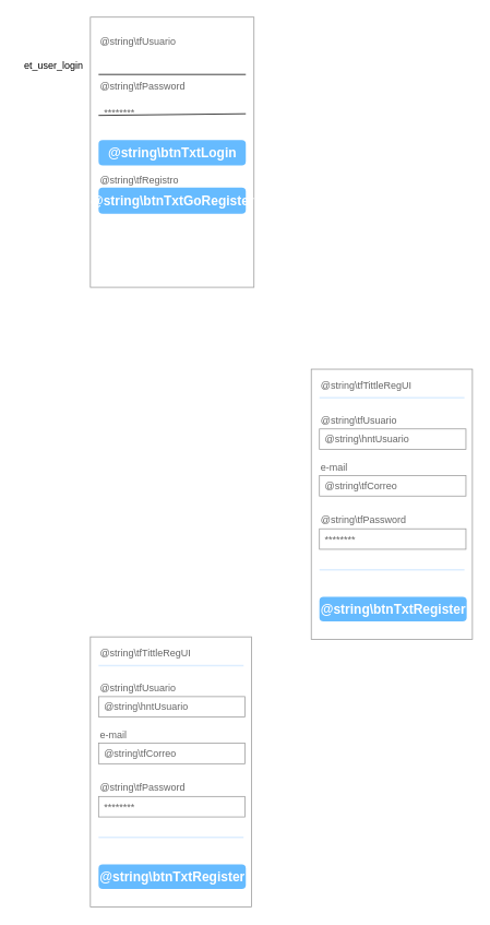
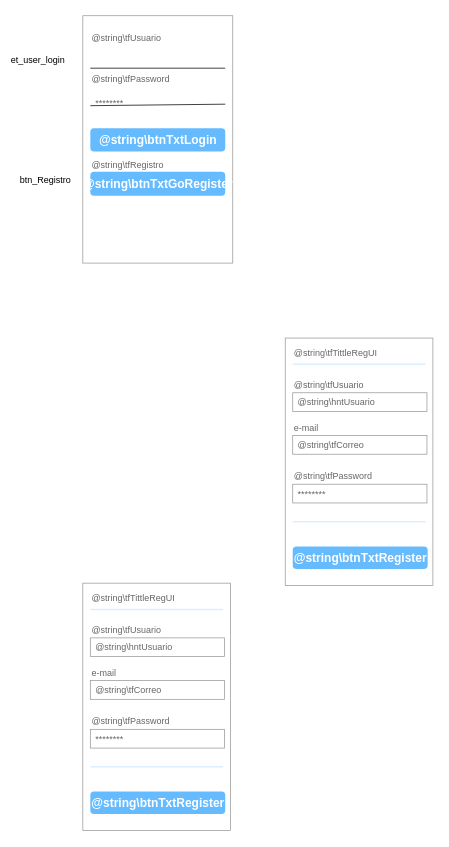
  <mxCell id="0" />
  <mxCell id="1" parent="0" />
  <mxCell id="2" value="" style="strokeWidth=1;shadow=0;dashed=0;align=center;html=1;shape=mxgraph.mockup.forms.rrect;rSize=0;strokeColor=#999999;fillColor=#ffffff;" parent="1" vertex="1"><mxGeometry x="110" y="20" width="200" height="330" as="geometry" /></mxCell>
  <mxCell id="3" value="" style="strokeWidth=1;shadow=0;dashed=0;align=center;html=1;shape=mxgraph.mockup.forms.anchor;fontSize=12;fontColor=#666666;align=left;resizeWidth=1;spacingLeft=0;" parent="2" vertex="1"><mxGeometry width="100" height="20" relative="1" as="geometry"><mxPoint x="10" y="10" as="offset" /></mxGeometry></mxCell>
  <mxCell id="4" value="@string\tfUsuario" style="strokeWidth=1;shadow=0;dashed=0;align=center;html=1;shape=mxgraph.mockup.forms.anchor;fontSize=12;fontColor=#666666;align=left;resizeWidth=1;spacingLeft=0;" parent="2" vertex="1"><mxGeometry width="100" height="20" relative="1" as="geometry"><mxPoint x="10" y="20" as="offset" /></mxGeometry></mxCell>
  <mxCell id="5" value="" style="strokeWidth=1;shadow=0;dashed=0;align=center;html=1;shape=mxgraph.mockup.forms.rrect;rSize=0;fontColor=#666666;align=left;spacingLeft=5;resizeWidth=1;fillColor=none;strokeColor=none;" parent="2" vertex="1"><mxGeometry width="180" height="25" relative="1" as="geometry"><mxPoint x="10" y="49" as="offset" /></mxGeometry></mxCell>
  <mxCell id="6" value="@string\tfPassword" style="strokeWidth=1;shadow=0;dashed=0;align=center;html=1;shape=mxgraph.mockup.forms.anchor;fontSize=12;fontColor=#666666;align=left;resizeWidth=1;spacingLeft=0;" parent="2" vertex="1"><mxGeometry width="140" height="20" relative="1" as="geometry"><mxPoint x="10" y="75" as="offset" /></mxGeometry></mxCell>
  <mxCell id="7" value="********" style="strokeWidth=1;shadow=0;dashed=0;align=center;html=1;shape=mxgraph.mockup.forms.rrect;rSize=0;fontColor=#666666;align=left;spacingLeft=5;resizeWidth=1;strokeColor=none;fillColor=none;" parent="2" vertex="1"><mxGeometry width="180" height="25" relative="1" as="geometry"><mxPoint x="10" y="104" as="offset" /></mxGeometry></mxCell>
  <mxCell id="8" value="@string\btnTxtLogin" style="strokeWidth=1;shadow=0;dashed=0;align=center;html=1;shape=mxgraph.mockup.forms.rrect;rSize=5;strokeColor=none;fontColor=#ffffff;fillColor=#66bbff;fontSize=16;fontStyle=1;" parent="2" vertex="1"><mxGeometry y="1" width="180" height="31" relative="1" as="geometry"><mxPoint x="10" y="-180" as="offset" /></mxGeometry></mxCell>
  <mxCell id="9" value="" style="strokeWidth=1;shadow=0;dashed=0;align=center;html=1;shape=mxgraph.mockup.forms.anchor;fontSize=12;fontColor=#9999ff;align=left;spacingLeft=0;fontStyle=4;resizeWidth=1;" parent="2" vertex="1"><mxGeometry y="1" width="150" height="20" relative="1" as="geometry"><mxPoint x="10" y="-180" as="offset" /></mxGeometry></mxCell>
  <mxCell id="10" value="@string\tfRegistro" style="strokeWidth=1;shadow=0;dashed=0;align=center;html=1;shape=mxgraph.mockup.forms.anchor;fontSize=12;fontColor=#666666;align=left;spacingLeft=0;resizeWidth=1;" parent="2" vertex="1"><mxGeometry y="1" width="150" height="20" relative="1" as="geometry"><mxPoint x="10" y="-140" as="offset" /></mxGeometry></mxCell>
  <mxCell id="11" value="@string\btnTxtGoRegister" style="strokeWidth=1;shadow=0;dashed=0;align=center;html=1;shape=mxgraph.mockup.forms.rrect;rSize=5;strokeColor=none;fontColor=#ffffff;fillColor=#66bbff;fontSize=16;fontStyle=1;" parent="2" vertex="1"><mxGeometry y="1" width="180" height="32" relative="1" as="geometry"><mxPoint x="10" y="-122" as="offset" /></mxGeometry></mxCell>
  <mxCell id="12" value="" style="endArrow=none;html=1;" edge="1" parent="2"><mxGeometry width="50" height="50" relative="1" as="geometry"><mxPoint x="10" y="70" as="sourcePoint" /><mxPoint x="190" y="70" as="targetPoint" /></mxGeometry></mxCell>
  <mxCell id="13" value="" style="endArrow=none;html=1;entryX=1;entryY=0.56;entryDx=0;entryDy=0;entryPerimeter=0;" edge="1" parent="2" target="7"><mxGeometry width="50" height="50" relative="1" as="geometry"><mxPoint x="10" y="120" as="sourcePoint" /><mxPoint x="180" y="120" as="targetPoint" /></mxGeometry></mxCell>
  <mxCell id="14" value="" style="strokeWidth=1;shadow=0;dashed=0;align=center;html=1;shape=mxgraph.mockup.forms.rrect;rSize=0;strokeColor=#999999;fillColor=#ffffff;" parent="1" vertex="1"><mxGeometry x="380" y="450" width="197" height="330" as="geometry" /></mxCell>
  <mxCell id="15" value="@string\tfTittleRegUI" style="strokeWidth=1;shadow=0;dashed=0;align=center;html=1;shape=mxgraph.mockup.forms.anchor;fontSize=12;fontColor=#666666;align=left;resizeWidth=1;spacingLeft=0;" parent="14" vertex="1"><mxGeometry width="147.487" height="20" relative="1" as="geometry"><mxPoint x="10" y="10" as="offset" /></mxGeometry></mxCell>
  <mxCell id="16" value="" style="shape=line;strokeColor=#ddeeff;strokeWidth=2;html=1;resizeWidth=1;" parent="14" vertex="1"><mxGeometry width="177.3" height="10" relative="1" as="geometry"><mxPoint x="10" y="30" as="offset" /></mxGeometry></mxCell>
  <mxCell id="17" value="@string\tfUsuario" style="strokeWidth=1;shadow=0;dashed=0;align=center;html=1;shape=mxgraph.mockup.forms.anchor;fontSize=12;fontColor=#666666;align=left;resizeWidth=1;spacingLeft=0;" parent="14" vertex="1"><mxGeometry width="98.5" height="20" relative="1" as="geometry"><mxPoint x="10" y="53" as="offset" /></mxGeometry></mxCell>
  <mxCell id="18" value="@string\hntUsuario" style="strokeWidth=1;shadow=0;dashed=0;align=center;html=1;shape=mxgraph.mockup.forms.rrect;rSize=0;strokeColor=#999999;fontColor=#666666;align=left;spacingLeft=5;resizeWidth=1;" parent="14" vertex="1"><mxGeometry width="179.091" height="25" relative="1" as="geometry"><mxPoint x="10" y="73" as="offset" /></mxGeometry></mxCell>
  <mxCell id="19" value="@string\tfPassword" style="strokeWidth=1;shadow=0;dashed=0;align=center;html=1;shape=mxgraph.mockup.forms.anchor;fontSize=12;fontColor=#666666;align=left;resizeWidth=1;spacingLeft=0;" parent="14" vertex="1"><mxGeometry width="98.5" height="20" relative="1" as="geometry"><mxPoint x="10" y="175" as="offset" /></mxGeometry></mxCell>
  <mxCell id="20" value="********" style="strokeWidth=1;shadow=0;dashed=0;align=center;html=1;shape=mxgraph.mockup.forms.rrect;rSize=0;strokeColor=#999999;fontColor=#666666;align=left;spacingLeft=5;resizeWidth=1;" parent="14" vertex="1"><mxGeometry width="179.091" height="25" relative="1" as="geometry"><mxPoint x="10" y="195" as="offset" /></mxGeometry></mxCell>
  <mxCell id="21" value="" style="shape=line;strokeColor=#ddeeff;strokeWidth=2;html=1;resizeWidth=1;" parent="14" vertex="1"><mxGeometry y="1" width="177.3" height="10" relative="1" as="geometry"><mxPoint x="10" y="-90" as="offset" /></mxGeometry></mxCell>
  <mxCell id="22" value="" style="strokeWidth=1;shadow=0;dashed=0;align=center;html=1;shape=mxgraph.mockup.forms.anchor;fontSize=12;fontColor=#666666;align=left;spacingLeft=0;resizeWidth=1;" parent="14" vertex="1"><mxGeometry y="1" width="147.75" height="20" relative="1" as="geometry"><mxPoint x="10" y="-70" as="offset" /></mxGeometry></mxCell>
  <mxCell id="23" value="@string\btnTxtRegister" style="strokeWidth=1;shadow=0;dashed=0;align=center;html=1;shape=mxgraph.mockup.forms.rrect;rSize=5;strokeColor=none;fontColor=#ffffff;fillColor=#66bbff;fontSize=16;fontStyle=1;" parent="14" vertex="1"><mxGeometry y="1" width="180" height="30" relative="1" as="geometry"><mxPoint x="10" y="-52" as="offset" /></mxGeometry></mxCell>
  <mxCell id="24" value="e-mail" style="strokeWidth=1;shadow=0;dashed=0;align=center;html=1;shape=mxgraph.mockup.forms.anchor;fontSize=12;fontColor=#666666;align=left;resizeWidth=1;spacingLeft=0;" parent="14" vertex="1"><mxGeometry width="98.5" height="20" relative="1" as="geometry"><mxPoint x="10" y="110" as="offset" /></mxGeometry></mxCell>
  <mxCell id="25" value="@string\tfCorreo" style="strokeWidth=1;shadow=0;dashed=0;align=center;html=1;shape=mxgraph.mockup.forms.rrect;rSize=0;strokeColor=#999999;fontColor=#666666;align=left;spacingLeft=5;resizeWidth=1;" parent="14" vertex="1"><mxGeometry width="179.091" height="25" relative="1" as="geometry"><mxPoint x="10" y="130" as="offset" /></mxGeometry></mxCell>
- <mxCell id="26" value="et_user_login" style="text;html=1;align=center;verticalAlign=middle;resizable=0;points=[];autosize=1;" parent="1" vertex="1"><mxGeometry x="20" y="70" width="90" height="20" as="geometry" /></mxCell>
+ <mxCell id="26" value="et_user_login" style="text;html=1;align=center;verticalAlign=middle;resizable=0;points=[];autosize=1;" parent="1" vertex="1"><mxGeometry x="5" y="70" width="90" height="20" as="geometry" /></mxCell>
+ <mxCell id="27" value="btn_Registro" style="text;html=1;align=center;verticalAlign=middle;resizable=0;points=[];autosize=1;" parent="1" vertex="1"><mxGeometry x="20" y="230" width="80" height="20" as="geometry" /></mxCell>
  <mxCell id="28" value="" style="strokeWidth=1;shadow=0;dashed=0;align=center;html=1;shape=mxgraph.mockup.forms.rrect;rSize=0;strokeColor=#999999;fillColor=#ffffff;" parent="1" vertex="1"><mxGeometry x="110" y="777" width="197" height="330" as="geometry" /></mxCell>
  <mxCell id="29" value="@string\tfTittleRegUI" style="strokeWidth=1;shadow=0;dashed=0;align=center;html=1;shape=mxgraph.mockup.forms.anchor;fontSize=12;fontColor=#666666;align=left;resizeWidth=1;spacingLeft=0;" parent="28" vertex="1"><mxGeometry width="147.487" height="20" relative="1" as="geometry"><mxPoint x="10" y="10" as="offset" /></mxGeometry></mxCell>
  <mxCell id="30" value="" style="shape=line;strokeColor=#ddeeff;strokeWidth=2;html=1;resizeWidth=1;" parent="28" vertex="1"><mxGeometry width="177.3" height="10" relative="1" as="geometry"><mxPoint x="10" y="30" as="offset" /></mxGeometry></mxCell>
  <mxCell id="31" value="@string\tfUsuario" style="strokeWidth=1;shadow=0;dashed=0;align=center;html=1;shape=mxgraph.mockup.forms.anchor;fontSize=12;fontColor=#666666;align=left;resizeWidth=1;spacingLeft=0;" parent="28" vertex="1"><mxGeometry width="98.5" height="20" relative="1" as="geometry"><mxPoint x="10" y="53" as="offset" /></mxGeometry></mxCell>
  <mxCell id="32" value="@string\hntUsuario" style="strokeWidth=1;shadow=0;dashed=0;align=center;html=1;shape=mxgraph.mockup.forms.rrect;rSize=0;strokeColor=#999999;fontColor=#666666;align=left;spacingLeft=5;resizeWidth=1;" parent="28" vertex="1"><mxGeometry width="179.091" height="25" relative="1" as="geometry"><mxPoint x="10" y="73" as="offset" /></mxGeometry></mxCell>
  <mxCell id="33" value="@string\tfPassword" style="strokeWidth=1;shadow=0;dashed=0;align=center;html=1;shape=mxgraph.mockup.forms.anchor;fontSize=12;fontColor=#666666;align=left;resizeWidth=1;spacingLeft=0;" parent="28" vertex="1"><mxGeometry width="98.5" height="20" relative="1" as="geometry"><mxPoint x="10" y="175" as="offset" /></mxGeometry></mxCell>
  <mxCell id="34" value="********" style="strokeWidth=1;shadow=0;dashed=0;align=center;html=1;shape=mxgraph.mockup.forms.rrect;rSize=0;strokeColor=#999999;fontColor=#666666;align=left;spacingLeft=5;resizeWidth=1;" parent="28" vertex="1"><mxGeometry width="179.091" height="25" relative="1" as="geometry"><mxPoint x="10" y="195" as="offset" /></mxGeometry></mxCell>
  <mxCell id="35" value="" style="shape=line;strokeColor=#ddeeff;strokeWidth=2;html=1;resizeWidth=1;" parent="28" vertex="1"><mxGeometry y="1" width="177.3" height="10" relative="1" as="geometry"><mxPoint x="10" y="-90" as="offset" /></mxGeometry></mxCell>
  <mxCell id="36" value="" style="strokeWidth=1;shadow=0;dashed=0;align=center;html=1;shape=mxgraph.mockup.forms.anchor;fontSize=12;fontColor=#666666;align=left;spacingLeft=0;resizeWidth=1;" parent="28" vertex="1"><mxGeometry y="1" width="147.75" height="20" relative="1" as="geometry"><mxPoint x="10" y="-70" as="offset" /></mxGeometry></mxCell>
  <mxCell id="37" value="@string\btnTxtRegister" style="strokeWidth=1;shadow=0;dashed=0;align=center;html=1;shape=mxgraph.mockup.forms.rrect;rSize=5;strokeColor=none;fontColor=#ffffff;fillColor=#66bbff;fontSize=16;fontStyle=1;" parent="28" vertex="1"><mxGeometry y="1" width="180" height="30" relative="1" as="geometry"><mxPoint x="10" y="-52" as="offset" /></mxGeometry></mxCell>
  <mxCell id="38" value="e-mail" style="strokeWidth=1;shadow=0;dashed=0;align=center;html=1;shape=mxgraph.mockup.forms.anchor;fontSize=12;fontColor=#666666;align=left;resizeWidth=1;spacingLeft=0;" parent="28" vertex="1"><mxGeometry width="98.5" height="20" relative="1" as="geometry"><mxPoint x="10" y="110" as="offset" /></mxGeometry></mxCell>
  <mxCell id="39" value="@string\tfCorreo" style="strokeWidth=1;shadow=0;dashed=0;align=center;html=1;shape=mxgraph.mockup.forms.rrect;rSize=0;strokeColor=#999999;fontColor=#666666;align=left;spacingLeft=5;resizeWidth=1;" parent="28" vertex="1"><mxGeometry width="179.091" height="25" relative="1" as="geometry"><mxPoint x="10" y="130" as="offset" /></mxGeometry></mxCell>
